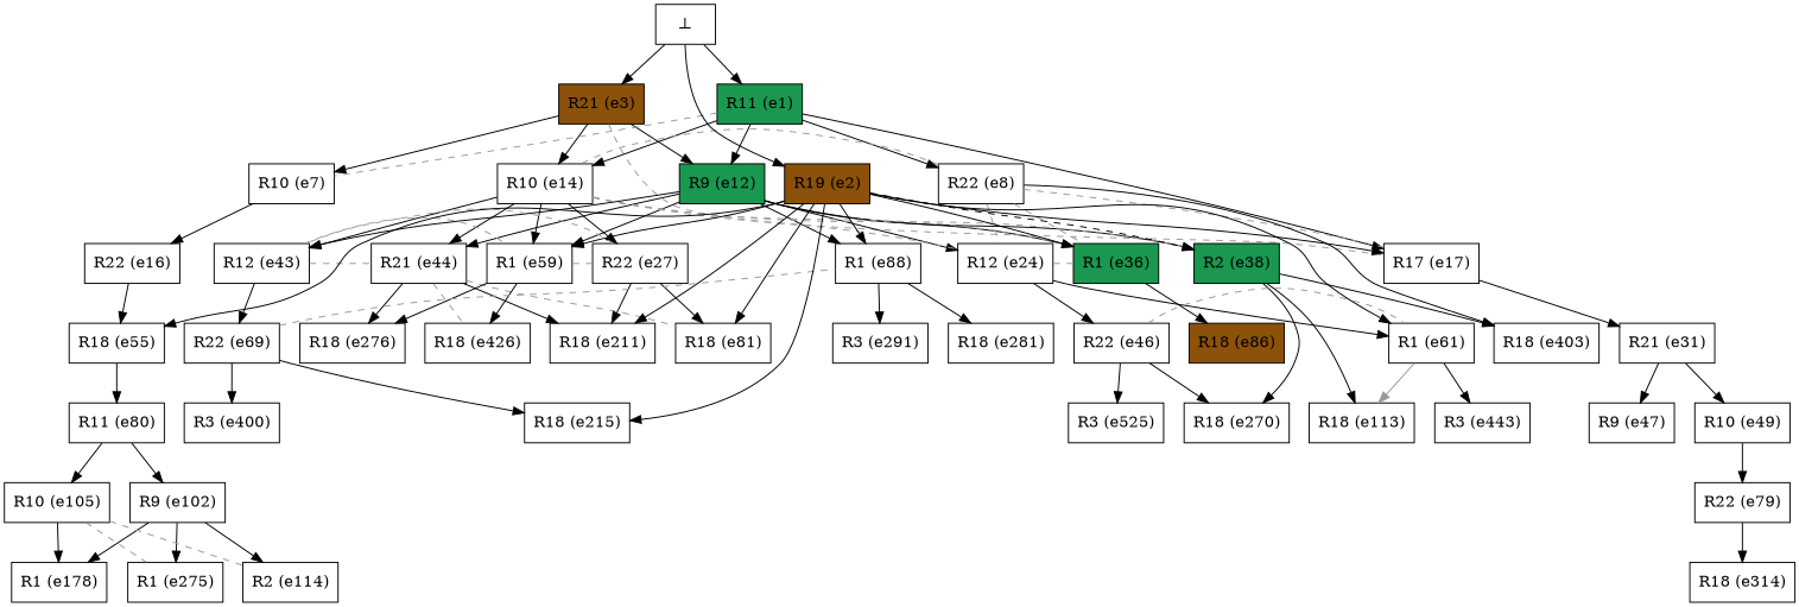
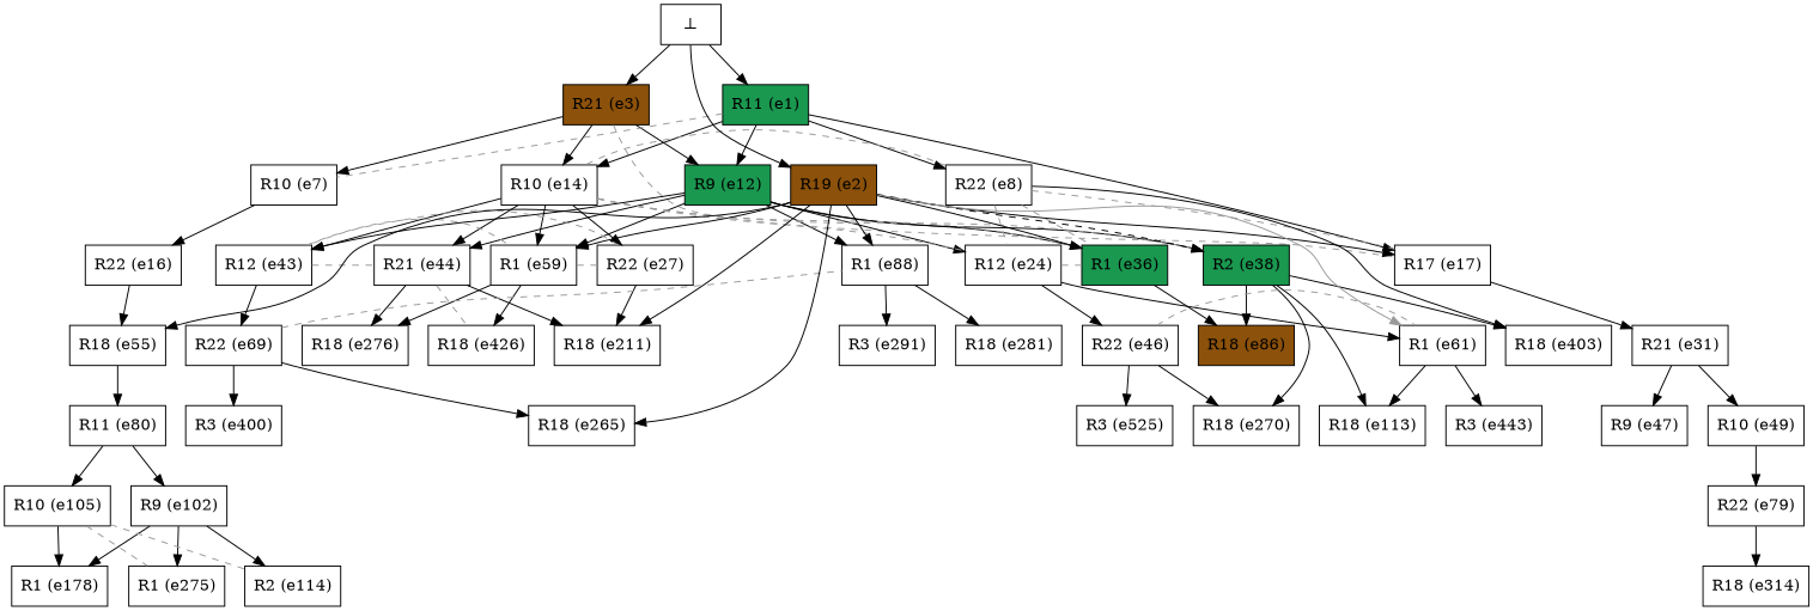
  digraph {
    node [color=black fillcolor="white:white" shape=box style=filled]
    n1 [fillcolor="#8c510a:#8c510a" label="R21 (e3)"]
    n2 [label="R10 (e7)"]
    n3 [fillcolor="#1a9850:#1a9850" label="R9 (e12)"]
    n4 [label="R10 (e14)"]
    n5 [label="R17 (e17)"]
    n6 [label="R22 (e16)"]
    n7 [label="R12 (e24)"]
    n8 [fillcolor="#1a9850:#1a9850" label="R1 (e36)"]
    n9 [fillcolor="#1a9850:#1a9850" label="R2 (e38)"]
    n10 [label="R12 (e43)"]
    n11 [label="R21 (e44)"]
    n12 [label="R1 (e59)"]
    n13 [label="R1 (e88)"]
    n14 [label="R22 (e27)"]
    n15 [label="R21 (e31)"]
    n16 [label="R18 (e55)"]
    n17 [fillcolor="#1a9850:#1a9850" label="R11 (e1)"]
    n18 [label="R22 (e8)"]
    n19 [label="R18 (e403)"]
    n20 [label="R1 (e61)"]
    n21 [label="R22 (e46)"]
    n22 [fillcolor="#8c510a:#8c510a" label="R18 (e86)"]
    n23 [label="R18 (e113)"]
    n24 [label="R18 (e270)"]
    n25 [label="R22 (e69)"]
-   n26 [label="R18 (e81)"]
    n27 [label="R18 (e211)"]
    n28 [label="R18 (e276)"]
    n29 [label="R18 (e426)"]
    n30 [label="R11 (e80)"]
    n31 [label="R9 (e47)"]
    n32 [label="R10 (e49)"]
    n33 [fillcolor="#8c510a:#8c510a" label="R19 (e2)"]
-   n34 [label="R18 (e215)"]
+   n34 [label="R18 (e265)"]
    n35 [label="R3 (e443)"]
    n36 [label="R18 (e281)"]
    n37 [label="R3 (e291)"]
    n38 [label="R3 (e525)"]
    n39 [label="R22 (e79)"]
    n40 [label="R3 (e400)"]
    n41 [label="R18 (e314)"]
    n42 [label="R9 (e102)"]
    n43 [label="R10 (e105)"]
    n44 [label="R2 (e114)"]
    n45 [label="R1 (e178)"]
    n46 [label="R1 (e275)"]
    n47 [fillcolor=white label="⊥" color=""]
    n1 -> n2
    n1 -> n3
    n1 -> n4
    n1 -> n5 [arrowhead=none color=gray60 constraint=false style=dashed]
    n2 -> n6
    n3 -> n7
    n3 -> n8
    n3 -> n9
    n3 -> n10
    n3 -> n11
    n3 -> n12
    n3 -> n13
    n4 -> n7 [arrowhead=none color=gray60 constraint=false style=dashed]
    n4 -> n8 [arrowhead=none color=gray60 constraint=false style=dashed]
    n4 -> n9 [arrowhead=none color=gray60 constraint=false style=dashed]
    n4 -> n10
    n4 -> n11
    n4 -> n12
    n4 -> n14
    n5 -> n15
    n6 -> n16
    n7 -> n8 [arrowhead=none color=gray60 constraint=false style=dashed]
    n7 -> n20
    n7 -> n21
    n8 -> n22
    n9 -> n19
+   n9 -> n22
    n9 -> n23
    n9 -> n24
    n10 -> n11 [arrowhead=none color=gray60 constraint=false style=dashed]
    n10 -> n12 [arrowhead=none color=gray60 constraint=false style=dashed]
    n10 -> n25
-   n11 -> n26 [arrowhead=none color=gray60 constraint=false style=dashed]
    n11 -> n27
    n11 -> n28
    n11 -> n29 [arrowhead=none color=gray60 constraint=false style=dashed]
    n12 -> n28
    n12 -> n29
    n13 -> n36
    n13 -> n37
    n14 -> n10 [arrowhead=none color=gray60 constraint=false style=dashed]
    n14 -> n12 [arrowhead=none color=gray60 constraint=false style=dashed]
-   n14 -> n26
    n14 -> n27
    n15 -> n31
    n15 -> n32
    n16 -> n30
    n17 -> n2 [arrowhead=none color=gray60 constraint=false style=dashed]
    n17 -> n3
    n17 -> n4
    n17 -> n5
    n17 -> n18
    n18 -> n4 [arrowhead=none color=gray60 constraint=false style=dashed]
    n18 -> n5 [arrowhead=none color=gray60 constraint=false style=dashed]
    n18 -> n7 [arrowhead=none color=gray60 constraint=false style=dashed]
    n18 -> n8 [arrowhead=none color=gray60 constraint=false style=dashed]
    n18 -> n19
-   n20 -> n23 [color=gray60]
+   n20 -> n23
    n20 -> n35
    n21 -> n20 [arrowhead=none color=gray60 constraint=false style=dashed]
    n21 -> n24
    n21 -> n38
    n25 -> n13 [arrowhead=none color=gray60 constraint=false style=dashed]
    n25 -> n34
    n25 -> n40
    n30 -> n42
    n30 -> n43
    n32 -> n39
    n33 -> n5
    n33 -> n8
    n33 -> n9 [style=dashed]
    n33 -> n12
    n33 -> n13
    n33 -> n16
-   n33 -> n20
-   n33 -> n26
+   n33 -> n20 [color=gray60]
    n33 -> n27
    n33 -> n34
    n39 -> n41
    n42 -> n44
    n42 -> n45
    n42 -> n46
    n43 -> n44 [arrowhead=none color=gray60 constraint=false style=dashed]
    n43 -> n45
    n43 -> n46 [arrowhead=none color=gray60 constraint=false style=dashed]
    n47 -> n1
    n47 -> n17
    n47 -> n33
  }
